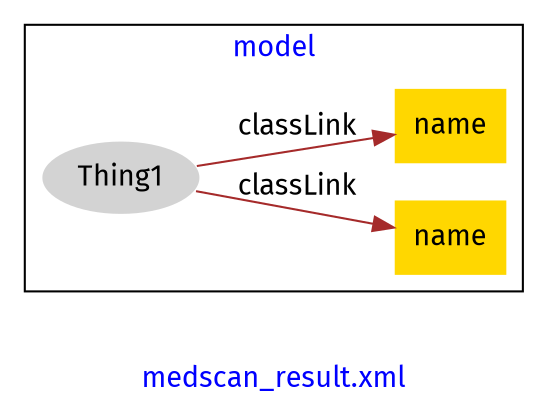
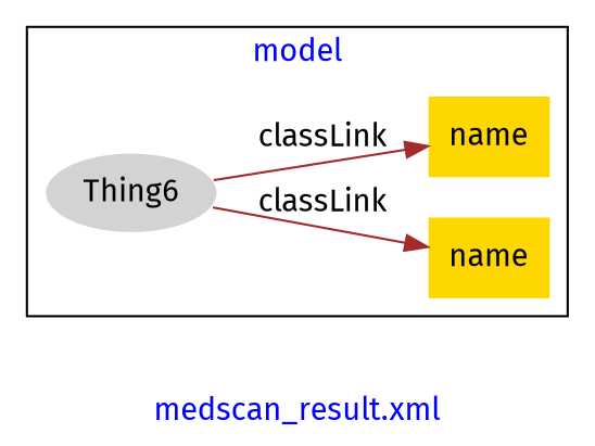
  digraph {
    fontcolor=blue
    label="medscan_result.xml"
    remincross=true
    rankdir=LR
    fontname="Fira Sans"
    node [fillcolor=gold style=filled fontname="Fira Sans" shape=plaintext]
    edge [color=brown fontcolor=black fontname="Fira Sans"]
-   n1 [color=white fillcolor=lightgray label=Thing1 shape=""]
+   n1 [color=white fillcolor=lightgray label=Thing6 shape=""]
    n2 [label=name]
    n3 [label=name]
    subgraph cluster_1 {
      label=model
      n1
      n2
      n3
    }
    n1 -> n2 [label=classLink]
    n1 -> n3 [label=classLink]
  }
